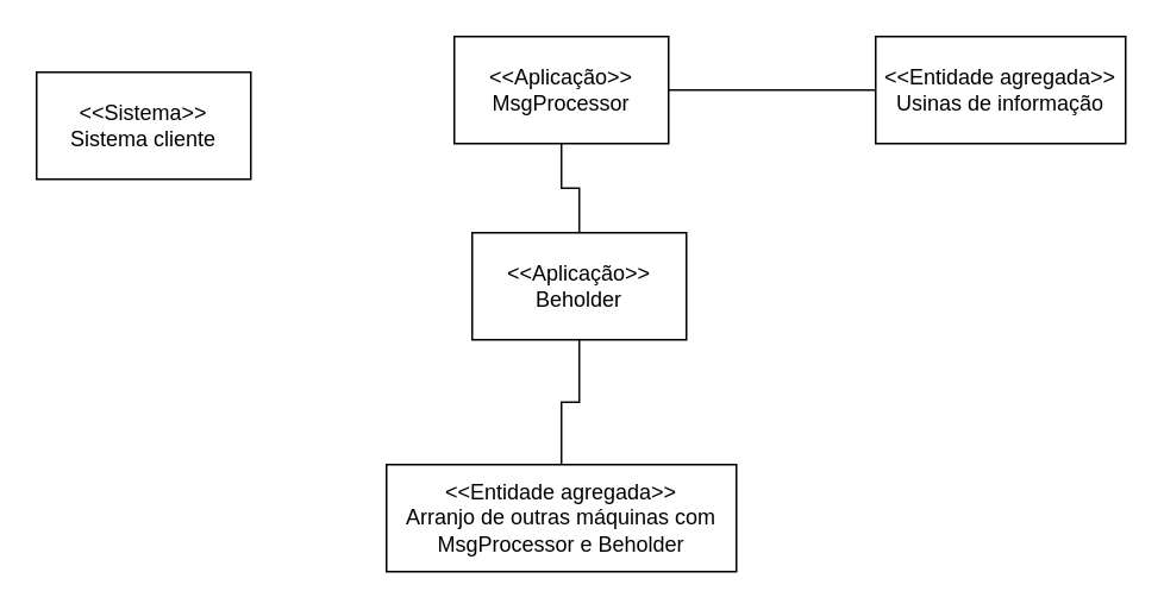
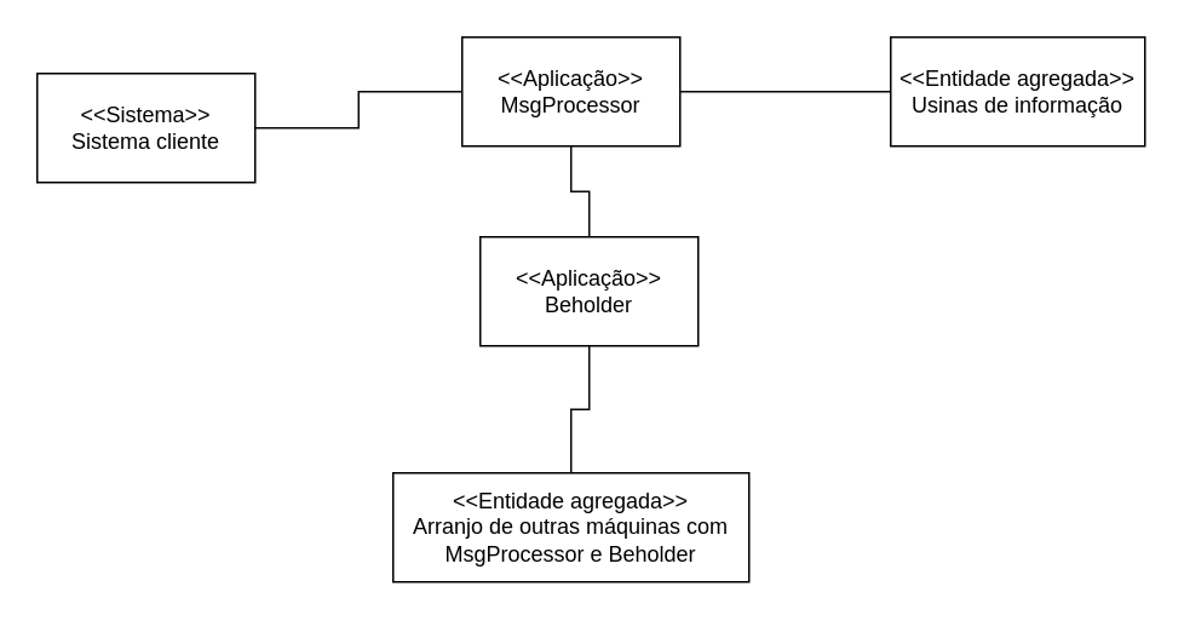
  <mxCell id="0" />
  <mxCell id="1" parent="0" />
  <mxCell id="2" value="&amp;lt;&amp;lt;Aplicação&amp;gt;&amp;gt;&lt;br&gt;Beholder" style="rounded=0;whiteSpace=wrap;html=1;" vertex="1" parent="1"><mxGeometry x="264" y="130" width="120" height="60" as="geometry" /></mxCell>
  <mxCell id="3" value="&amp;lt;&amp;lt;Sistema&amp;gt;&amp;gt;&lt;br&gt;Sistema cliente" style="rounded=0;whiteSpace=wrap;html=1;" vertex="1" parent="1"><mxGeometry x="20" y="40" width="120" height="60" as="geometry" /></mxCell>
+ <mxCell id="4" style="edgeStyle=orthogonalEdgeStyle;rounded=0;orthogonalLoop=1;jettySize=auto;html=1;entryX=1;entryY=0.5;entryDx=0;entryDy=0;endArrow=none;endFill=0;strokeColor=#080808;" edge="1" parent="1" source="7" target="3"><mxGeometry relative="1" as="geometry" /></mxCell>
  <mxCell id="5" style="edgeStyle=orthogonalEdgeStyle;rounded=0;orthogonalLoop=1;jettySize=auto;html=1;entryX=0;entryY=0.5;entryDx=0;entryDy=0;endArrow=none;endFill=0;strokeColor=#080808;" edge="1" parent="1" source="7" target="8"><mxGeometry relative="1" as="geometry" /></mxCell>
  <mxCell id="6" style="edgeStyle=orthogonalEdgeStyle;rounded=0;orthogonalLoop=1;jettySize=auto;html=1;entryX=0.5;entryY=0;entryDx=0;entryDy=0;endArrow=none;endFill=0;strokeColor=#080808;" edge="1" parent="1" source="7" target="2"><mxGeometry relative="1" as="geometry" /></mxCell>
  <mxCell id="7" value="&amp;lt;&amp;lt;Aplicação&amp;gt;&amp;gt;&lt;br&gt;MsgProcessor" style="rounded=0;whiteSpace=wrap;html=1;" vertex="1" parent="1"><mxGeometry x="254" y="20" width="120" height="60" as="geometry" /></mxCell>
  <mxCell id="8" value="&amp;lt;&amp;lt;Entidade agregada&amp;gt;&amp;gt;&lt;br&gt;Usinas de informação" style="rounded=0;whiteSpace=wrap;html=1;" vertex="1" parent="1"><mxGeometry x="490" y="20" width="140" height="60" as="geometry" /></mxCell>
  <mxCell id="9" style="edgeStyle=orthogonalEdgeStyle;rounded=0;orthogonalLoop=1;jettySize=auto;html=1;entryX=0.5;entryY=1;entryDx=0;entryDy=0;endArrow=none;endFill=0;strokeColor=#080808;" edge="1" parent="1" source="10" target="2"><mxGeometry relative="1" as="geometry" /></mxCell>
  <mxCell id="10" value="&amp;lt;&amp;lt;Entidade agregada&amp;gt;&amp;gt;&lt;br&gt;Arranjo de outras máquinas com MsgProcessor e Beholder" style="rounded=0;whiteSpace=wrap;html=1;" vertex="1" parent="1"><mxGeometry x="216" y="260" width="196" height="60" as="geometry" /></mxCell>
